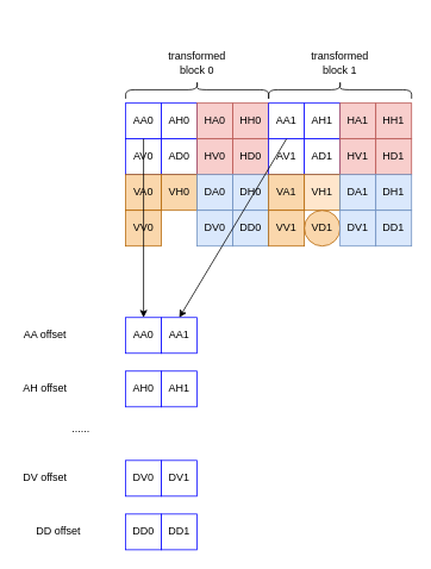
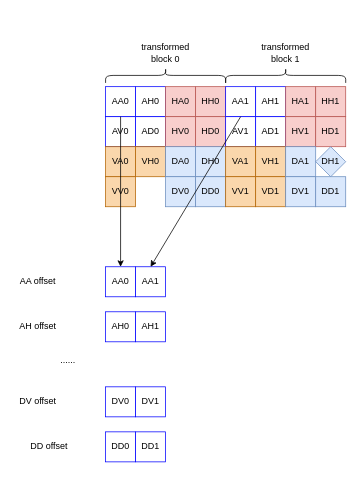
  <mxCell id="0" />
  <mxCell id="1" parent="0" />
  <mxCell id="2" value="AA0" style="whiteSpace=wrap;html=1;aspect=fixed;strokeColor=#0000FF;" parent="1" vertex="1"><mxGeometry x="140" y="115" width="40" height="40" as="geometry" /></mxCell>
  <mxCell id="3" value="AH0" style="whiteSpace=wrap;html=1;aspect=fixed;strokeColor=#0000FF;" parent="1" vertex="1"><mxGeometry x="180" y="115" width="40" height="40" as="geometry" /></mxCell>
  <mxCell id="4" value="AV0" style="whiteSpace=wrap;html=1;aspect=fixed;strokeColor=#0000FF;" parent="1" vertex="1"><mxGeometry x="140" y="155" width="40" height="40" as="geometry" /></mxCell>
  <mxCell id="5" value="AD0" style="whiteSpace=wrap;html=1;aspect=fixed;strokeColor=#0000FF;" parent="1" vertex="1"><mxGeometry x="180" y="155" width="40" height="40" as="geometry" /></mxCell>
  <mxCell id="6" value="HA0" style="whiteSpace=wrap;html=1;aspect=fixed;strokeColor=#b85450;fillColor=#f8cecc;" parent="1" vertex="1"><mxGeometry x="220" y="115" width="40" height="40" as="geometry" /></mxCell>
  <mxCell id="7" value="HH0" style="whiteSpace=wrap;html=1;aspect=fixed;strokeColor=#b85450;fillColor=#f8cecc;" parent="1" vertex="1"><mxGeometry x="260" y="115" width="40" height="40" as="geometry" /></mxCell>
  <mxCell id="8" value="HV0" style="whiteSpace=wrap;html=1;aspect=fixed;strokeColor=#b85450;fillColor=#f8cecc;" parent="1" vertex="1"><mxGeometry x="220" y="155" width="40" height="40" as="geometry" /></mxCell>
  <mxCell id="9" value="HD0" style="whiteSpace=wrap;html=1;aspect=fixed;strokeColor=#b85450;fillColor=#f8cecc;" parent="1" vertex="1"><mxGeometry x="260" y="155" width="40" height="40" as="geometry" /></mxCell>
  <mxCell id="10" value="VA0" style="whiteSpace=wrap;html=1;aspect=fixed;strokeColor=#b46504;fillColor=#fad7ac;" parent="1" vertex="1"><mxGeometry x="140" y="195" width="40" height="40" as="geometry" /></mxCell>
  <mxCell id="11" value="VH0" style="whiteSpace=wrap;html=1;aspect=fixed;strokeColor=#b46504;fillColor=#fad7ac;" parent="1" vertex="1"><mxGeometry x="180" y="195" width="40" height="40" as="geometry" /></mxCell>
  <mxCell id="12" value="VV0" style="whiteSpace=wrap;html=1;aspect=fixed;strokeColor=#b46504;fillColor=#fad7ac;" parent="1" vertex="1"><mxGeometry x="140" y="235" width="40" height="40" as="geometry" /></mxCell>
  <mxCell id="13" value="DA0" style="whiteSpace=wrap;html=1;aspect=fixed;strokeColor=#6c8ebf;fillColor=#dae8fc;" parent="1" vertex="1"><mxGeometry x="220" y="195" width="40" height="40" as="geometry" /></mxCell>
  <mxCell id="14" value="DH0" style="whiteSpace=wrap;html=1;aspect=fixed;strokeColor=#6c8ebf;fillColor=#dae8fc;" parent="1" vertex="1"><mxGeometry x="260" y="195" width="40" height="40" as="geometry" /></mxCell>
  <mxCell id="15" value="DV0" style="whiteSpace=wrap;html=1;aspect=fixed;strokeColor=#6c8ebf;fillColor=#dae8fc;" parent="1" vertex="1"><mxGeometry x="220" y="235" width="40" height="40" as="geometry" /></mxCell>
  <mxCell id="16" value="DD0" style="whiteSpace=wrap;html=1;aspect=fixed;strokeColor=#6c8ebf;fillColor=#dae8fc;" parent="1" vertex="1"><mxGeometry x="260" y="235" width="40" height="40" as="geometry" /></mxCell>
  <mxCell id="17" value="AA1" style="whiteSpace=wrap;html=1;aspect=fixed;strokeColor=#0000FF;" parent="1" vertex="1"><mxGeometry x="300" y="115" width="40" height="40" as="geometry" /></mxCell>
  <mxCell id="18" value="AH1" style="whiteSpace=wrap;html=1;aspect=fixed;strokeColor=#0000FF;" parent="1" vertex="1"><mxGeometry x="340" y="115" width="40" height="40" as="geometry" /></mxCell>
  <mxCell id="19" value="AV1" style="whiteSpace=wrap;html=1;aspect=fixed;strokeColor=#0000FF;" parent="1" vertex="1"><mxGeometry x="300" y="155" width="40" height="40" as="geometry" /></mxCell>
  <mxCell id="20" value="AD1" style="whiteSpace=wrap;html=1;aspect=fixed;strokeColor=#0000FF;" parent="1" vertex="1"><mxGeometry x="340" y="155" width="40" height="40" as="geometry" /></mxCell>
  <mxCell id="21" value="HA1" style="whiteSpace=wrap;html=1;aspect=fixed;strokeColor=#b85450;fillColor=#f8cecc;" parent="1" vertex="1"><mxGeometry x="380" y="115" width="40" height="40" as="geometry" /></mxCell>
  <mxCell id="22" value="HH1" style="whiteSpace=wrap;html=1;aspect=fixed;strokeColor=#b85450;fillColor=#f8cecc;" parent="1" vertex="1"><mxGeometry x="420" y="115" width="40" height="40" as="geometry" /></mxCell>
  <mxCell id="23" value="HV1" style="whiteSpace=wrap;html=1;aspect=fixed;strokeColor=#b85450;fillColor=#f8cecc;" parent="1" vertex="1"><mxGeometry x="380" y="155" width="40" height="40" as="geometry" /></mxCell>
  <mxCell id="24" value="HD1" style="whiteSpace=wrap;html=1;aspect=fixed;strokeColor=#b85450;fillColor=#f8cecc;" parent="1" vertex="1"><mxGeometry x="420" y="155" width="40" height="40" as="geometry" /></mxCell>
  <mxCell id="25" value="VA1" style="whiteSpace=wrap;html=1;aspect=fixed;strokeColor=#b46504;fillColor=#fad7ac;" parent="1" vertex="1"><mxGeometry x="300" y="195" width="40" height="40" as="geometry" /></mxCell>
- <mxCell id="26" value="VH1" style="whiteSpace=wrap;html=1;aspect=fixed;strokeColor=#b46504;fillColor=#ffe6cc;" parent="1" vertex="1"><mxGeometry x="340" y="195" width="40" height="40" as="geometry" /></mxCell>
+ <mxCell id="26" value="VH1" style="whiteSpace=wrap;html=1;aspect=fixed;strokeColor=#b46504;fillColor=#fad7ac;" parent="1" vertex="1"><mxGeometry x="340" y="195" width="40" height="40" as="geometry" /></mxCell>
  <mxCell id="27" value="VV1" style="whiteSpace=wrap;html=1;aspect=fixed;strokeColor=#b46504;fillColor=#fad7ac;" parent="1" vertex="1"><mxGeometry x="300" y="235" width="40" height="40" as="geometry" /></mxCell>
- <mxCell id="28" value="VD1" style="ellipse;whiteSpace=wrap;html=1;aspect=fixed;strokeColor=#b46504;fillColor=#fad7ac;" parent="1" vertex="1"><mxGeometry x="340" y="235" width="40" height="40" as="geometry" /></mxCell>
+ <mxCell id="28" value="VD1" style="whiteSpace=wrap;html=1;aspect=fixed;strokeColor=#b46504;fillColor=#fad7ac;" parent="1" vertex="1"><mxGeometry x="340" y="235" width="40" height="40" as="geometry" /></mxCell>
  <mxCell id="29" value="DA1" style="whiteSpace=wrap;html=1;aspect=fixed;strokeColor=#6c8ebf;fillColor=#dae8fc;" parent="1" vertex="1"><mxGeometry x="380" y="195" width="40" height="40" as="geometry" /></mxCell>
- <mxCell id="30" value="DH1" style="whiteSpace=wrap;html=1;aspect=fixed;strokeColor=#6c8ebf;fillColor=#dae8fc;" parent="1" vertex="1"><mxGeometry x="420" y="195" width="40" height="40" as="geometry" /></mxCell>
+ <mxCell id="30" value="DH1" style="rhombus;whiteSpace=wrap;html=1;aspect=fixed;strokeColor=#6c8ebf;fillColor=#dae8fc;" parent="1" vertex="1"><mxGeometry x="420" y="195" width="40" height="40" as="geometry" /></mxCell>
  <mxCell id="31" value="DV1" style="whiteSpace=wrap;html=1;aspect=fixed;strokeColor=#6c8ebf;fillColor=#dae8fc;" parent="1" vertex="1"><mxGeometry x="380" y="235" width="40" height="40" as="geometry" /></mxCell>
  <mxCell id="32" value="DD1" style="whiteSpace=wrap;html=1;aspect=fixed;strokeColor=#6c8ebf;fillColor=#dae8fc;" parent="1" vertex="1"><mxGeometry x="420" y="235" width="40" height="40" as="geometry" /></mxCell>
  <mxCell id="33" value="AA0" style="whiteSpace=wrap;html=1;aspect=fixed;strokeColor=#0000FF;" parent="1" vertex="1"><mxGeometry x="140" y="355" width="40" height="40" as="geometry" /></mxCell>
  <mxCell id="34" value="AA1" style="whiteSpace=wrap;html=1;aspect=fixed;strokeColor=#0000FF;" parent="1" vertex="1"><mxGeometry x="180" y="355" width="40" height="40" as="geometry" /></mxCell>
  <mxCell id="35" value="AA offset" style="text;html=1;strokeColor=none;fillColor=none;align=center;verticalAlign=middle;whiteSpace=wrap;rounded=0;" parent="1" vertex="1"><mxGeometry x="20" y="355" width="60" height="40" as="geometry" /></mxCell>
  <mxCell id="36" value="AH0" style="whiteSpace=wrap;html=1;aspect=fixed;strokeColor=#0000FF;" parent="1" vertex="1"><mxGeometry x="140" y="415" width="40" height="40" as="geometry" /></mxCell>
  <mxCell id="37" value="AH1" style="whiteSpace=wrap;html=1;aspect=fixed;strokeColor=#0000FF;" parent="1" vertex="1"><mxGeometry x="180" y="415" width="40" height="40" as="geometry" /></mxCell>
  <mxCell id="38" value="AH offset" style="text;html=1;strokeColor=none;fillColor=none;align=center;verticalAlign=middle;whiteSpace=wrap;rounded=0;" parent="1" vertex="1"><mxGeometry x="20" y="415" width="60" height="40" as="geometry" /></mxCell>
  <mxCell id="39" value="" style="endArrow=classic;html=1;rounded=0;exitX=0.5;exitY=0;exitDx=0;exitDy=0;entryX=0.5;entryY=0;entryDx=0;entryDy=0;" parent="1" source="4" target="33" edge="1"><mxGeometry width="50" height="50" relative="1" as="geometry"><mxPoint x="380" y="315" as="sourcePoint" /><mxPoint x="430" y="265" as="targetPoint" /></mxGeometry></mxCell>
  <mxCell id="40" value="" style="endArrow=classic;html=1;rounded=0;exitX=0.5;exitY=0;exitDx=0;exitDy=0;entryX=0.5;entryY=0;entryDx=0;entryDy=0;" parent="1" source="19" target="34" edge="1"><mxGeometry width="50" height="50" relative="1" as="geometry"><mxPoint x="380" y="315" as="sourcePoint" /><mxPoint x="430" y="265" as="targetPoint" /></mxGeometry></mxCell>
  <mxCell id="41" value="DV0" style="whiteSpace=wrap;html=1;aspect=fixed;strokeColor=#0000FF;" parent="1" vertex="1"><mxGeometry x="140" y="515" width="40" height="40" as="geometry" /></mxCell>
  <mxCell id="42" value="DV1" style="whiteSpace=wrap;html=1;aspect=fixed;strokeColor=#0000FF;" parent="1" vertex="1"><mxGeometry x="180" y="515" width="40" height="40" as="geometry" /></mxCell>
  <mxCell id="43" value="DV offset" style="text;html=1;strokeColor=none;fillColor=none;align=center;verticalAlign=middle;whiteSpace=wrap;rounded=0;" parent="1" vertex="1"><mxGeometry x="20" y="515" width="60" height="40" as="geometry" /></mxCell>
  <mxCell id="44" value="DD0" style="whiteSpace=wrap;html=1;aspect=fixed;strokeColor=#0000FF;" parent="1" vertex="1"><mxGeometry x="140" y="575" width="40" height="40" as="geometry" /></mxCell>
  <mxCell id="45" value="DD1" style="whiteSpace=wrap;html=1;aspect=fixed;strokeColor=#0000FF;" parent="1" vertex="1"><mxGeometry x="180" y="575" width="40" height="40" as="geometry" /></mxCell>
  <mxCell id="46" value="DD offset" style="text;html=1;strokeColor=none;fillColor=none;align=center;verticalAlign=middle;whiteSpace=wrap;rounded=0;" parent="1" vertex="1"><mxGeometry x="35" y="575" width="60" height="40" as="geometry" /></mxCell>
  <mxCell id="47" value="......" style="text;html=1;strokeColor=none;fillColor=none;align=center;verticalAlign=middle;whiteSpace=wrap;rounded=0;" parent="1" vertex="1"><mxGeometry x="60" y="465" width="60" height="30" as="geometry" /></mxCell>
  <mxCell id="48" value="" style="shape=curlyBracket;whiteSpace=wrap;html=1;rounded=1;flipH=1;labelPosition=right;verticalLabelPosition=middle;align=left;verticalAlign=middle;rotation=-90;" parent="1" vertex="1"><mxGeometry x="210" y="20" width="20" height="160" as="geometry" /></mxCell>
  <mxCell id="49" value="transformed block 0" style="text;html=1;strokeColor=none;fillColor=none;align=center;verticalAlign=middle;whiteSpace=wrap;rounded=0;" parent="1" vertex="1"><mxGeometry x="190" y="55" width="60" height="30" as="geometry" /></mxCell>
  <mxCell id="50" value="" style="shape=curlyBracket;whiteSpace=wrap;html=1;rounded=1;flipH=1;labelPosition=right;verticalLabelPosition=middle;align=left;verticalAlign=middle;rotation=-90;" parent="1" vertex="1"><mxGeometry x="370" y="20" width="20" height="160" as="geometry" /></mxCell>
  <mxCell id="51" value="transformed block 1" style="text;html=1;strokeColor=none;fillColor=none;align=center;verticalAlign=middle;whiteSpace=wrap;rounded=0;" parent="1" vertex="1"><mxGeometry x="350" y="55" width="60" height="30" as="geometry" /></mxCell>
